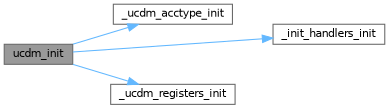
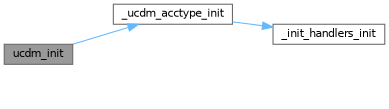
  digraph {
    rankdir=LR
    node [color=grey40 fillcolor=white fontname=Helvetica fontsize=10 shape=box style=filled]
    edge [color=steelblue1 fontname=Helvetica fontsize=10 labelfontname=Helvetica labelfontsize=10 style=solid]
    n1 [color=gray40 fillcolor=grey60 fontcolor=black height=0.2 label=ucdm_init width=0.4]
    n2 [height=0.2 label=_ucdm_acctype_init width=0.4]
    n3 [height=0.2 label=_init_handlers_init width=0.4]
-   n4 [height=0.2 label=_ucdm_registers_init width=0.4]
    n1 -> n2
-   n1 -> n3
-   n1 -> n4
+   n2 -> n3
  }
